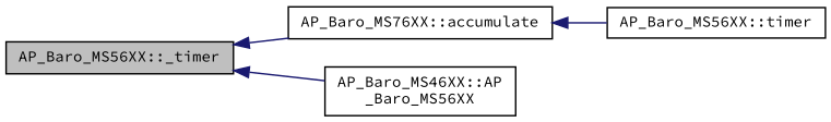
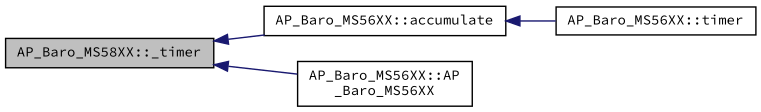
  digraph {
    fontname="Source Code Pro"
    rankdir=LR
    node [color=black fillcolor=white fontname="Source Code Pro" fontsize=10 shape=record style=filled]
    edge [color=midnightblue dir=back fontname="Source Code Pro" fontsize=10 labelfontname=Helvetica labelfontsize=10 style=solid]
-   n1 [fillcolor=grey75 fontcolor=black height=0.2 label="AP_Baro_MS56XX::_timer" width=0.4]
-   n2 [height=0.2 label="AP_Baro_MS76XX::accumulate" width=0.4]
-   n3 [height=0.2 label="AP_Baro_MS46XX::AP\l_Baro_MS56XX" width=0.4]
+   n1 [fillcolor=grey75 fontcolor=black height=0.2 label="AP_Baro_MS58XX::_timer" width=0.4]
+   n2 [height=0.2 label="AP_Baro_MS56XX::accumulate" width=0.4]
+   n3 [height=0.2 label="AP_Baro_MS56XX::AP\l_Baro_MS56XX" width=0.4]
    n4 [height=0.2 label="AP_Baro_MS56XX::timer" width=0.4]
    n1 -> n2
    n1 -> n3
    n2 -> n4
  }
